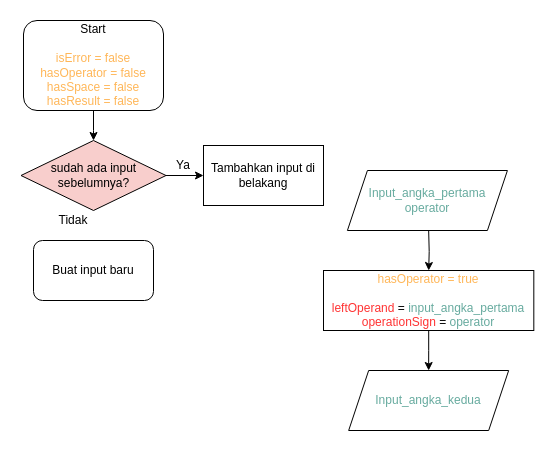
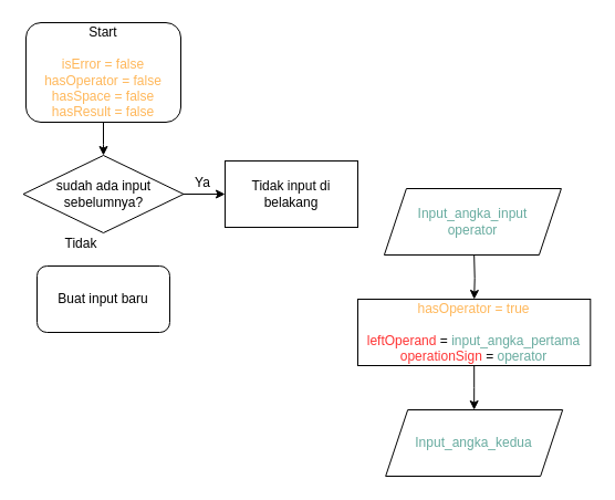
  <mxCell id="0" />
  <mxCell id="1" parent="0" />
  <mxCell id="2" style="edgeStyle=orthogonalEdgeStyle;rounded=0;orthogonalLoop=1;jettySize=auto;html=1;entryX=0.5;entryY=0;entryDx=0;entryDy=0;" edge="1" parent="1" source="3"><mxGeometry relative="1" as="geometry"><mxPoint x="93" y="140" as="targetPoint" /></mxGeometry></mxCell>
  <mxCell id="3" value="Start&lt;br&gt;&lt;br&gt;&lt;font color=&quot;#ffb759&quot;&gt;isError = false&lt;br&gt;hasOperator = false&lt;br&gt;hasSpace = false&lt;br&gt;hasResult = false&lt;/font&gt;" style="rounded=1;whiteSpace=wrap;html=1;" vertex="1" parent="1"><mxGeometry x="23" y="20" width="140" height="90" as="geometry" /></mxCell>
  <mxCell id="4" style="edgeStyle=orthogonalEdgeStyle;rounded=0;orthogonalLoop=1;jettySize=auto;html=1;" edge="1" parent="1" target="6"><mxGeometry relative="1" as="geometry"><mxPoint x="428.16" y="230" as="sourcePoint" /></mxGeometry></mxCell>
  <mxCell id="5" style="edgeStyle=orthogonalEdgeStyle;rounded=0;orthogonalLoop=1;jettySize=auto;html=1;entryX=0.5;entryY=0;entryDx=0;entryDy=0;fontColor=#FF3333;" edge="1" parent="1" source="6" target="8"><mxGeometry relative="1" as="geometry" /></mxCell>
  <mxCell id="6" value="&lt;font&gt;&lt;font color=&quot;#ffb759&quot;&gt;hasOperator = true&lt;/font&gt;&lt;br&gt;&lt;br&gt;&lt;font color=&quot;#ff3333&quot;&gt;leftOperand&lt;/font&gt;&lt;/font&gt; = &lt;font color=&quot;#67ab9f&quot;&gt;input_angka_pertama&lt;/font&gt;&lt;br&gt;&lt;font color=&quot;#ff3333&quot;&gt;operationSign&lt;/font&gt; = &lt;font color=&quot;#67ab9f&quot;&gt;operator&lt;/font&gt;" style="rounded=0;whiteSpace=wrap;html=1;" vertex="1" parent="1"><mxGeometry x="323" y="270" width="210.31" height="60" as="geometry" /></mxCell>
- <mxCell id="7" value="&lt;font color=&quot;#67ab9f&quot;&gt;Input_angka_pertama&lt;br&gt;operator&lt;br&gt;&lt;/font&gt;" style="shape=parallelogram;perimeter=parallelogramPerimeter;whiteSpace=wrap;html=1;fixedSize=1;" vertex="1" parent="1"><mxGeometry x="346.91" y="170" width="160" height="60" as="geometry" /></mxCell>
+ <mxCell id="7" value="&lt;font color=&quot;#67ab9f&quot;&gt;Input_angka_input&lt;br&gt;operator&lt;br&gt;&lt;/font&gt;" style="shape=parallelogram;perimeter=parallelogramPerimeter;whiteSpace=wrap;html=1;fixedSize=1;" vertex="1" parent="1"><mxGeometry x="346.91" y="170" width="160" height="60" as="geometry" /></mxCell>
  <mxCell id="8" value="&lt;font color=&quot;#67ab9f&quot;&gt;Input_angka_kedua&lt;br&gt;&lt;/font&gt;" style="shape=parallelogram;perimeter=parallelogramPerimeter;whiteSpace=wrap;html=1;fixedSize=1;" vertex="1" parent="1"><mxGeometry x="348.16" y="370" width="160" height="60" as="geometry" /></mxCell>
  <mxCell id="9" value="" style="edgeStyle=orthogonalEdgeStyle;rounded=0;orthogonalLoop=1;jettySize=auto;html=1;fontColor=#000000;" edge="1" parent="1" source="10" target="12"><mxGeometry relative="1" as="geometry" /></mxCell>
- <mxCell id="10" value="&lt;font color=&quot;#000000&quot;&gt;sudah ada input&lt;br&gt;sebelumnya?&lt;/font&gt;" style="rhombus;whiteSpace=wrap;html=1;fontColor=#FFB759;fillColor=#f8cecc;" vertex="1" parent="1"><mxGeometry x="20.5" y="140" width="145" height="70" as="geometry" /></mxCell>
+ <mxCell id="10" value="&lt;font color=&quot;#000000&quot;&gt;sudah ada input&lt;br&gt;sebelumnya?&lt;/font&gt;" style="rhombus;whiteSpace=wrap;html=1;fontColor=#FFB759;" vertex="1" parent="1"><mxGeometry x="20.5" y="140" width="145" height="70" as="geometry" /></mxCell>
  <mxCell id="11" value="Buat input baru" style="whiteSpace=wrap;html=1;fontColor=#000000;rounded=1;" vertex="1" parent="1"><mxGeometry x="33" y="240" width="120" height="60" as="geometry" /></mxCell>
- <mxCell id="12" value="Tambahkan input di belakang" style="rounded=0;whiteSpace=wrap;html=1;fontColor=#000000;" vertex="1" parent="1"><mxGeometry x="203" y="145" width="120" height="60" as="geometry" /></mxCell>
+ <mxCell id="12" value="Tidak input di belakang" style="rounded=0;whiteSpace=wrap;html=1;fontColor=#000000;" vertex="1" parent="1"><mxGeometry x="203" y="145" width="120" height="60" as="geometry" /></mxCell>
  <mxCell id="13" value="Tidak" style="text;html=1;strokeColor=none;fillColor=none;align=center;verticalAlign=middle;whiteSpace=wrap;rounded=0;fontColor=#000000;" vertex="1" parent="1"><mxGeometry x="43" y="205" width="60" height="30" as="geometry" /></mxCell>
  <mxCell id="14" value="Ya" style="text;html=1;strokeColor=none;fillColor=none;align=center;verticalAlign=middle;whiteSpace=wrap;rounded=0;fontColor=#000000;" vertex="1" parent="1"><mxGeometry x="153" y="150" width="60" height="30" as="geometry" /></mxCell>
